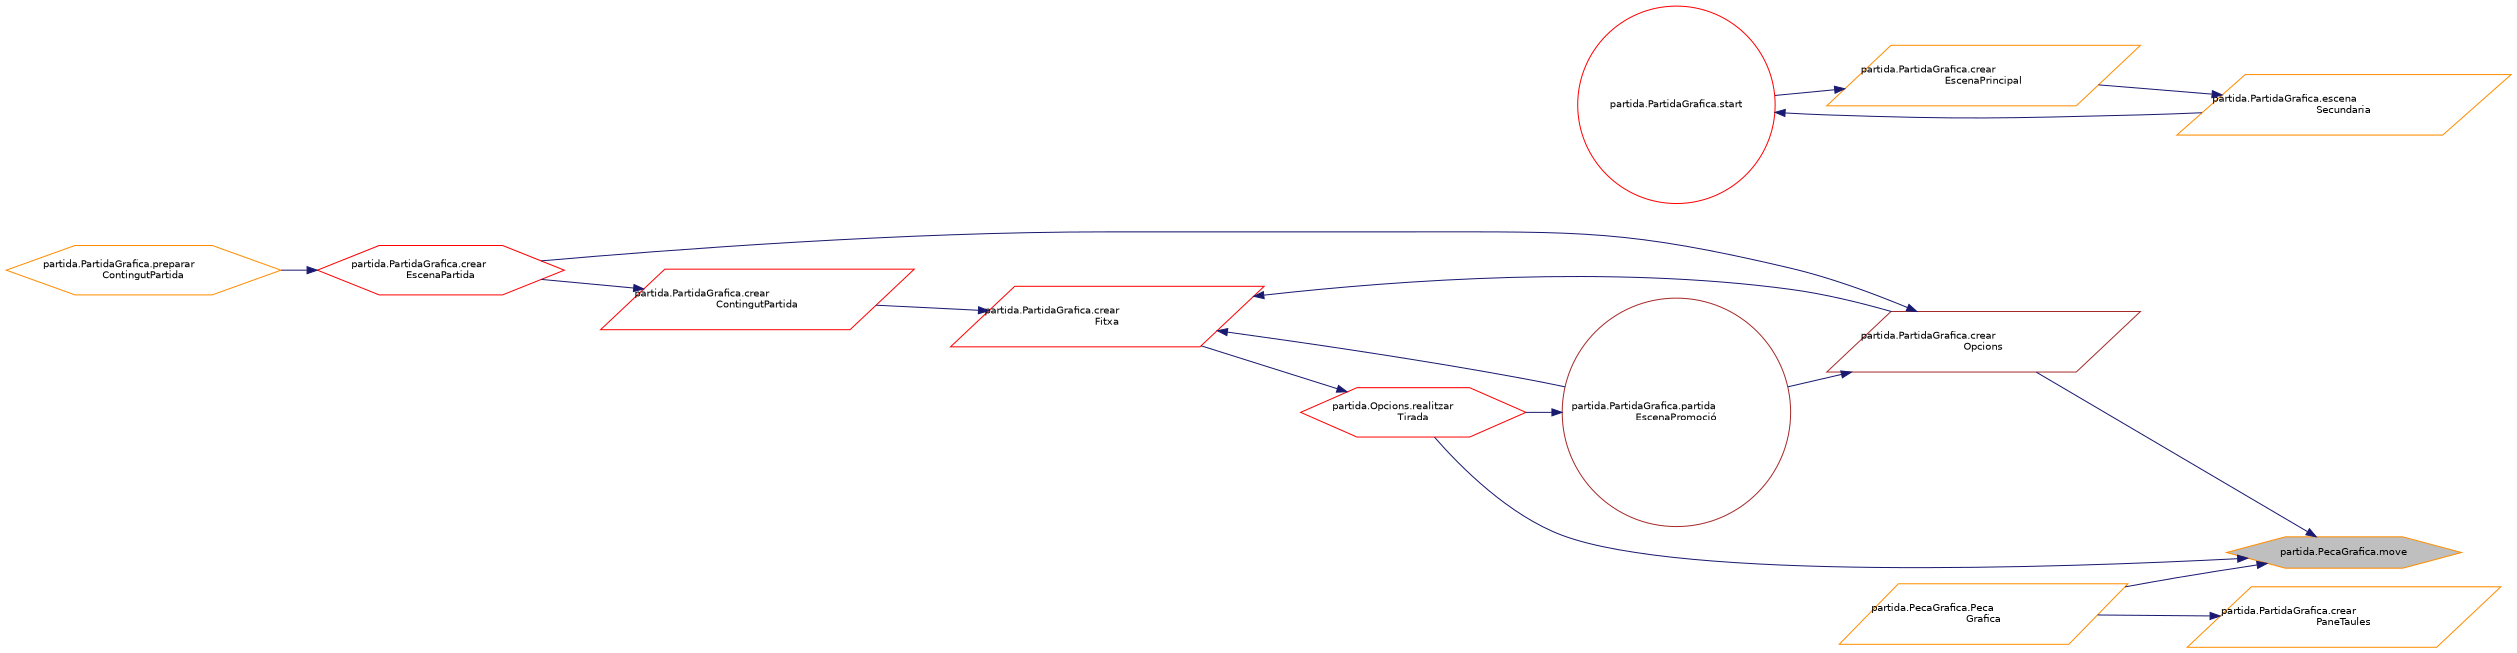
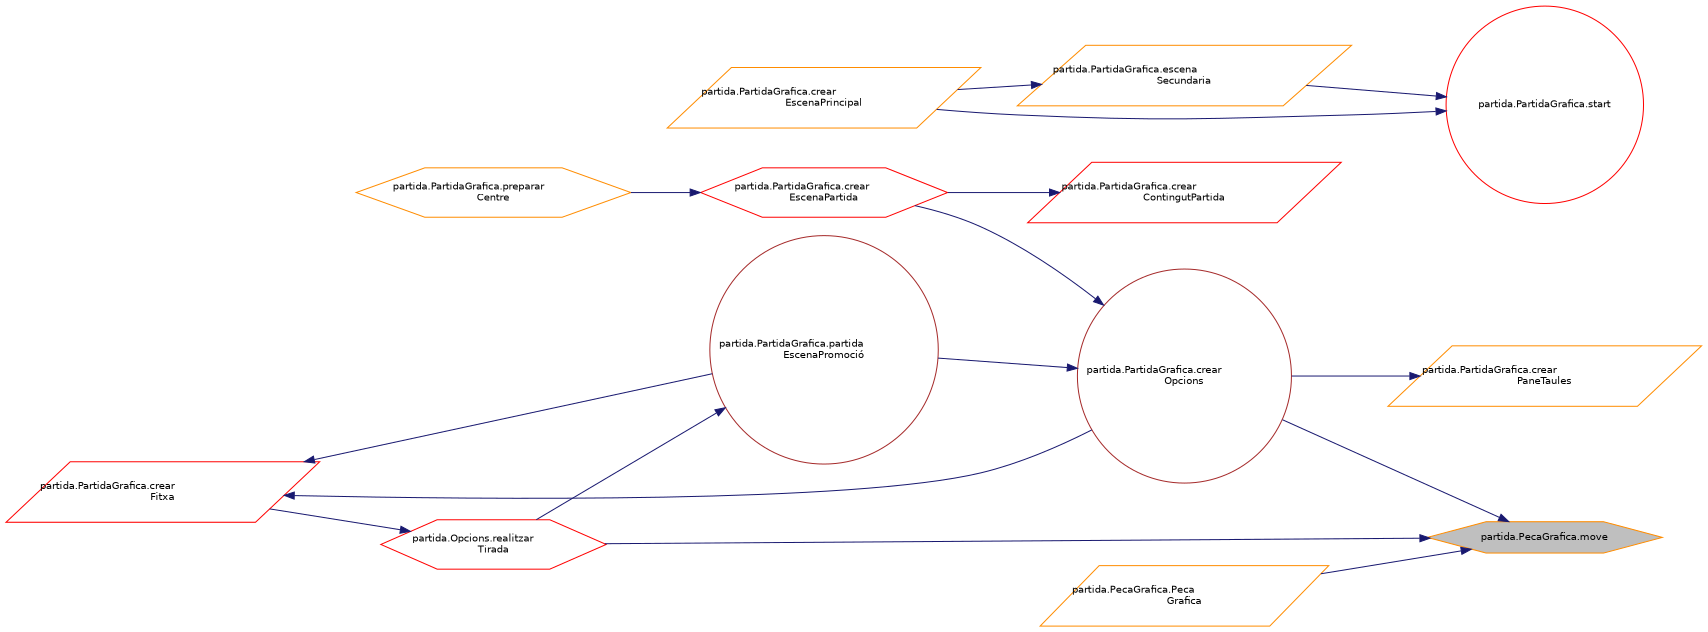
  digraph {
    rankdir=RL
    node [color=darkorange fillcolor=white fontname=Helvetica fontsize=10 shape=parallelogram style=filled]
    edge [color=midnightblue dir=back fontname=Helvetica fontsize=10 labelfontname=Helvetica labelfontsize=10 style=solid]
    n1 [fillcolor=grey75 fontcolor=black height=0.2 label="partida.PecaGrafica.move" shape=hexagon width=0.4]
-   n2 [color=brown height=0.2 label="partida.PartidaGrafica.crear\lOpcions" width=0.4]
+   n2 [color=brown height=0.2 label="partida.PartidaGrafica.crear\lOpcions" shape=circle width=0.4]
    n3 [color=red height=0.2 label="partida.Opcions.realitzar\lTirada" shape=hexagon width=0.4]
    n4 [height=0.2 label="partida.PecaGrafica.Peca\lGrafica" width=0.4]
    n5 [color=red height=0.2 label="partida.PartidaGrafica.crear\lEscenaPartida" shape=hexagon width=0.4]
    n6 [color=brown height=0.2 label="partida.PartidaGrafica.partida\lEscenaPromoció" shape=circle width=0.4]
    n7 [color=red height=0.2 label="partida.PartidaGrafica.crear\lFitxa" width=0.4]
-   n8 [height=0.2 label="partida.PartidaGrafica.preparar\lContingutPartida" shape=hexagon width=0.4]
+   n8 [height=0.2 label="partida.PartidaGrafica.preparar\lCentre" shape=hexagon width=0.4]
    n9 [height=0.2 label="partida.PartidaGrafica.crear\lPaneTaules" width=0.4]
    n10 [height=0.2 label="partida.PartidaGrafica.escena\lSecundaria" width=0.4]
    n11 [height=0.2 label="partida.PartidaGrafica.crear\lEscenaPrincipal" width=0.4]
    n12 [color=red height=0.2 label="partida.PartidaGrafica.start" shape=circle width=0.4]
    n13 [color=red height=0.2 label="partida.PartidaGrafica.crear\lContingutPartida" width=0.4]
    n1 -> n2
    n1 -> n3
    n1 -> n4
    n2 -> n5
    n2 -> n6
    n3 -> n7
    n5 -> n8
    n6 -> n3
    n7 -> n2
    n7 -> n6
-   n7 -> n13
-   n9 -> n4
+   n9 -> n2
    n10 -> n11
-   n11 -> n12
+   n12 -> n11
    n12 -> n10
    n13 -> n5
  }
